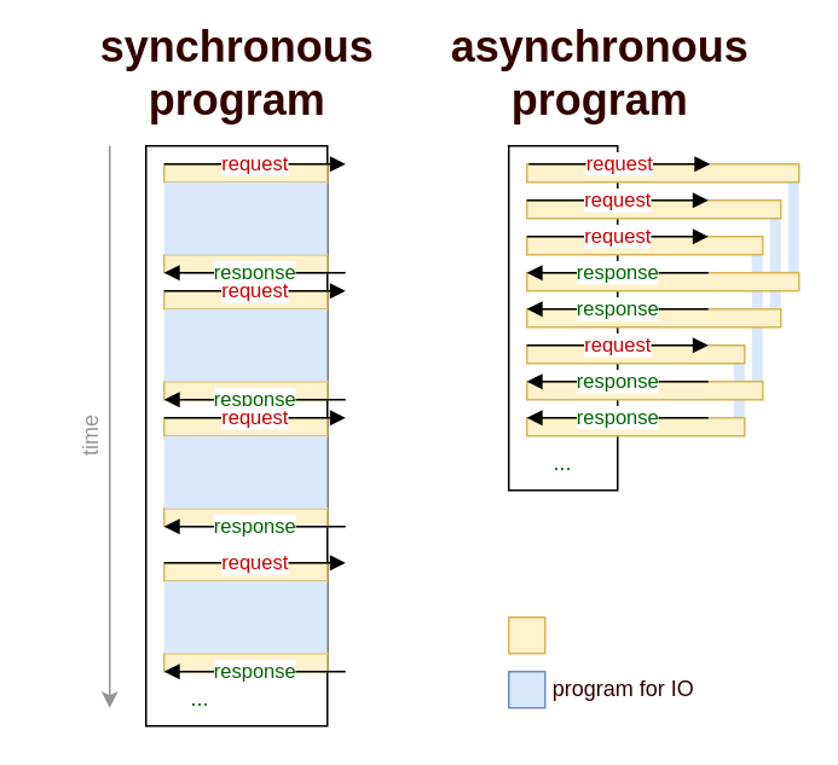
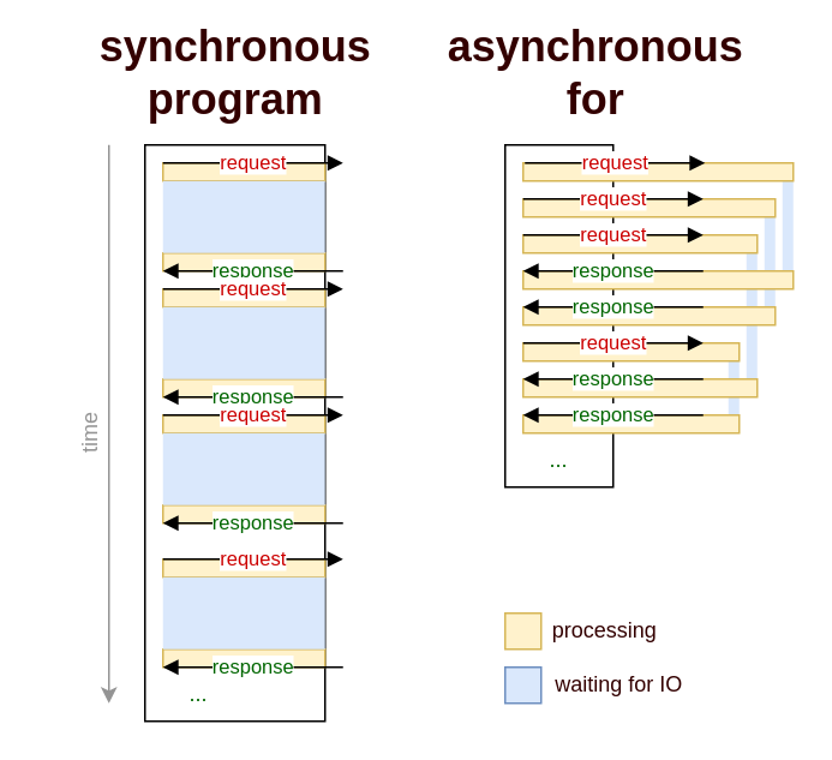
  <mxCell id="0" />
  <mxCell id="1" parent="0" />
  <mxCell id="2" value="" style="rounded=0;whiteSpace=wrap;html=1;strokeColor=none;fillColor=#dae8fc;" vertex="1" parent="1"><mxGeometry x="404" y="200" width="6" height="30" as="geometry" /></mxCell>
  <mxCell id="3" value="" style="rounded=0;whiteSpace=wrap;html=1;strokeColor=none;fillColor=#dae8fc;" vertex="1" parent="1"><mxGeometry x="414" y="140" width="6" height="70" as="geometry" /></mxCell>
  <mxCell id="4" value="" style="rounded=0;whiteSpace=wrap;html=1;strokeColor=none;fillColor=#dae8fc;" vertex="1" parent="1"><mxGeometry x="424" y="120" width="6" height="50" as="geometry" /></mxCell>
  <mxCell id="5" value="" style="rounded=0;whiteSpace=wrap;html=1;strokeColor=none;fillColor=#dae8fc;" vertex="1" parent="1"><mxGeometry x="434" y="100" width="6" height="50" as="geometry" /></mxCell>
  <mxCell id="6" value="" style="rounded=0;whiteSpace=wrap;html=1;" vertex="1" parent="1"><mxGeometry x="280" y="80" width="60" height="190" as="geometry" /></mxCell>
  <mxCell id="7" value="" style="rounded=0;whiteSpace=wrap;html=1;" vertex="1" parent="1"><mxGeometry x="80" y="80" width="100" height="320" as="geometry" /></mxCell>
  <mxCell id="8" value="" style="endArrow=classic;html=1;rounded=0;fontColor=#006600;strokeWidth=1;edgeStyle=orthogonalEdgeStyle;strokeColor=#949494;" edge="1" parent="1"><mxGeometry relative="1" as="geometry"><mxPoint x="60" y="80" as="sourcePoint" /><mxPoint x="60" y="390" as="targetPoint" /></mxGeometry></mxCell>
  <mxCell id="9" value="..." style="text;html=1;strokeColor=none;fillColor=none;align=center;verticalAlign=middle;whiteSpace=wrap;rounded=0;fontColor=#006600;" vertex="1" parent="1"><mxGeometry x="80" y="370" width="60" height="30" as="geometry" /></mxCell>
  <mxCell id="10" value="synchronous&lt;br&gt;program" style="text;strokeColor=none;fillColor=none;html=1;fontSize=24;fontStyle=1;verticalAlign=middle;align=center;fontColor=#330000;" vertex="1" parent="1"><mxGeometry x="80" y="20" width="100" height="40" as="geometry" /></mxCell>
- <mxCell id="11" value="asynchronous&lt;br&gt;program" style="text;strokeColor=none;fillColor=none;html=1;fontSize=24;fontStyle=1;verticalAlign=middle;align=center;fontColor=#330000;" vertex="1" parent="1"><mxGeometry x="280" y="20" width="100" height="40" as="geometry" /></mxCell>
+ <mxCell id="11" value="asynchronous&lt;br&gt;for" style="text;strokeColor=none;fillColor=none;html=1;fontSize=24;fontStyle=1;verticalAlign=middle;align=center;fontColor=#330000;" vertex="1" parent="1"><mxGeometry x="280" y="20" width="100" height="40" as="geometry" /></mxCell>
  <mxCell id="12" value="" style="rounded=0;whiteSpace=wrap;html=1;strokeColor=#d6b656;fillColor=#fff2cc;" vertex="1" parent="1"><mxGeometry x="280" y="340" width="20" height="20" as="geometry" /></mxCell>
+ <mxCell id="13" value="processing" style="text;html=1;align=center;verticalAlign=middle;resizable=0;points=[];autosize=1;strokeColor=none;fillColor=none;fontColor=#330000;" vertex="1" parent="1"><mxGeometry x="300" y="340" width="70" height="20" as="geometry" /></mxCell>
  <mxCell id="14" value="" style="group" vertex="1" connectable="0" parent="1"><mxGeometry x="100" y="100" width="220" height="120" as="geometry" /></mxCell>
  <mxCell id="15" value="" style="group" vertex="1" connectable="0" parent="14"><mxGeometry width="220" height="120" as="geometry" /></mxCell>
  <mxCell id="16" value="" style="group" vertex="1" connectable="0" parent="15"><mxGeometry x="-10" y="-10" width="110" height="70" as="geometry" /></mxCell>
  <mxCell id="17" value="" style="rounded=0;whiteSpace=wrap;html=1;strokeColor=#d6b656;fillColor=#fff2cc;" vertex="1" parent="16"><mxGeometry y="50" width="90" height="10" as="geometry" /></mxCell>
  <mxCell id="18" value="" style="rounded=0;whiteSpace=wrap;html=1;strokeColor=#d6b656;fillColor=#fff2cc;" vertex="1" parent="16"><mxGeometry width="90" height="10" as="geometry" /></mxCell>
  <mxCell id="19" value="request" style="endArrow=block;html=1;rounded=0;fontColor=#CC0000;edgeStyle=orthogonalEdgeStyle;strokeWidth=1;endFill=1;" edge="1" parent="16"><mxGeometry relative="1" as="geometry"><mxPoint as="sourcePoint" /><mxPoint x="100" as="targetPoint" /></mxGeometry></mxCell>
  <mxCell id="20" value="response" style="endArrow=none;html=1;rounded=0;fontColor=#006600;edgeStyle=orthogonalEdgeStyle;strokeWidth=1;endFill=0;startArrow=block;startFill=1;" edge="1" parent="16"><mxGeometry relative="1" as="geometry"><mxPoint y="60" as="sourcePoint" /><mxPoint x="100" y="60" as="targetPoint" /></mxGeometry></mxCell>
  <mxCell id="21" value="" style="rounded=0;whiteSpace=wrap;html=1;strokeColor=none;fillColor=#dae8fc;" vertex="1" parent="16"><mxGeometry y="10" width="90" height="40" as="geometry" /></mxCell>
  <mxCell id="22" value="" style="rounded=0;whiteSpace=wrap;html=1;strokeColor=#d6b656;fillColor=#fff2cc;" vertex="1" parent="15"><mxGeometry x="-10" y="110" width="90" height="10" as="geometry" /></mxCell>
  <mxCell id="23" value="" style="rounded=0;whiteSpace=wrap;html=1;strokeColor=#d6b656;fillColor=#fff2cc;" vertex="1" parent="15"><mxGeometry x="-10" y="60" width="90" height="10" as="geometry" /></mxCell>
  <mxCell id="24" value="request" style="endArrow=block;html=1;rounded=0;fontColor=#CC0000;edgeStyle=orthogonalEdgeStyle;strokeWidth=1;endFill=1;" edge="1" parent="15"><mxGeometry relative="1" as="geometry"><mxPoint x="-10" y="60" as="sourcePoint" /><mxPoint x="90" y="60" as="targetPoint" /></mxGeometry></mxCell>
  <mxCell id="25" value="response" style="endArrow=none;html=1;rounded=0;fontColor=#006600;edgeStyle=orthogonalEdgeStyle;strokeWidth=1;endFill=0;startArrow=block;startFill=1;" edge="1" parent="15"><mxGeometry relative="1" as="geometry"><mxPoint x="-10" y="120" as="sourcePoint" /><mxPoint x="90" y="120" as="targetPoint" /></mxGeometry></mxCell>
  <mxCell id="26" value="" style="rounded=0;whiteSpace=wrap;html=1;strokeColor=none;fillColor=#dae8fc;" vertex="1" parent="15"><mxGeometry x="-10" y="70" width="90" height="40" as="geometry" /></mxCell>
  <mxCell id="27" value="" style="rounded=0;whiteSpace=wrap;html=1;strokeColor=#d6b656;fillColor=#fff2cc;" vertex="1" parent="1"><mxGeometry x="90" y="280" width="90" height="10" as="geometry" /></mxCell>
  <mxCell id="28" value="" style="rounded=0;whiteSpace=wrap;html=1;strokeColor=#d6b656;fillColor=#fff2cc;" vertex="1" parent="1"><mxGeometry x="90" y="230" width="90" height="10" as="geometry" /></mxCell>
  <mxCell id="29" value="request" style="endArrow=block;html=1;rounded=0;fontColor=#CC0000;edgeStyle=orthogonalEdgeStyle;strokeWidth=1;endFill=1;" edge="1" parent="1"><mxGeometry relative="1" as="geometry"><mxPoint x="90" y="230" as="sourcePoint" /><mxPoint x="190" y="230" as="targetPoint" /></mxGeometry></mxCell>
  <mxCell id="30" value="response" style="endArrow=none;html=1;rounded=0;fontColor=#006600;edgeStyle=orthogonalEdgeStyle;strokeWidth=1;endFill=0;startArrow=block;startFill=1;" edge="1" parent="1"><mxGeometry relative="1" as="geometry"><mxPoint x="90" y="290" as="sourcePoint" /><mxPoint x="190" y="290" as="targetPoint" /></mxGeometry></mxCell>
  <mxCell id="31" value="" style="rounded=0;whiteSpace=wrap;html=1;strokeColor=none;fillColor=#dae8fc;" vertex="1" parent="1"><mxGeometry x="90" y="240" width="90" height="40" as="geometry" /></mxCell>
  <mxCell id="32" value="" style="rounded=0;whiteSpace=wrap;html=1;strokeColor=#d6b656;fillColor=#fff2cc;" vertex="1" parent="1"><mxGeometry x="90" y="360" width="90" height="10" as="geometry" /></mxCell>
  <mxCell id="33" value="" style="rounded=0;whiteSpace=wrap;html=1;strokeColor=#d6b656;fillColor=#fff2cc;" vertex="1" parent="1"><mxGeometry x="90" y="310" width="90" height="10" as="geometry" /></mxCell>
  <mxCell id="34" value="request" style="endArrow=block;html=1;rounded=0;fontColor=#CC0000;edgeStyle=orthogonalEdgeStyle;strokeWidth=1;endFill=1;" edge="1" parent="1"><mxGeometry relative="1" as="geometry"><mxPoint x="90" y="310" as="sourcePoint" /><mxPoint x="190" y="310" as="targetPoint" /></mxGeometry></mxCell>
  <mxCell id="35" value="response" style="endArrow=none;html=1;rounded=0;fontColor=#006600;edgeStyle=orthogonalEdgeStyle;strokeWidth=1;endFill=0;startArrow=block;startFill=1;" edge="1" parent="1"><mxGeometry relative="1" as="geometry"><mxPoint x="90" y="370" as="sourcePoint" /><mxPoint x="190" y="370" as="targetPoint" /></mxGeometry></mxCell>
  <mxCell id="36" value="" style="rounded=0;whiteSpace=wrap;html=1;strokeColor=none;fillColor=#dae8fc;" vertex="1" parent="1"><mxGeometry x="90" y="320" width="90" height="40" as="geometry" /></mxCell>
  <mxCell id="37" value="" style="rounded=0;whiteSpace=wrap;html=1;strokeColor=#d6b656;fillColor=#fff2cc;" vertex="1" parent="1"><mxGeometry x="290" y="90" width="150" height="10" as="geometry" /></mxCell>
  <mxCell id="38" value="request" style="endArrow=block;html=1;rounded=0;fontColor=#CC0000;edgeStyle=orthogonalEdgeStyle;strokeWidth=1;endFill=1;" edge="1" parent="1"><mxGeometry relative="1" as="geometry"><mxPoint x="291" y="90" as="sourcePoint" /><mxPoint x="391" y="90" as="targetPoint" /></mxGeometry></mxCell>
  <mxCell id="39" value="" style="rounded=0;whiteSpace=wrap;html=1;strokeColor=#d6b656;fillColor=#fff2cc;" vertex="1" parent="1"><mxGeometry x="290" y="130" width="130" height="10" as="geometry" /></mxCell>
  <mxCell id="40" value="request" style="endArrow=block;html=1;rounded=0;fontColor=#CC0000;edgeStyle=orthogonalEdgeStyle;strokeWidth=1;endFill=1;" edge="1" parent="1"><mxGeometry relative="1" as="geometry"><mxPoint x="290" y="130" as="sourcePoint" /><mxPoint x="390" y="130" as="targetPoint" /></mxGeometry></mxCell>
  <mxCell id="41" value="" style="rounded=0;whiteSpace=wrap;html=1;strokeColor=#d6b656;fillColor=#fff2cc;" vertex="1" parent="1"><mxGeometry x="290" y="110" width="140" height="10" as="geometry" /></mxCell>
  <mxCell id="42" value="request" style="endArrow=block;html=1;rounded=0;fontColor=#CC0000;edgeStyle=orthogonalEdgeStyle;strokeWidth=1;endFill=1;" edge="1" parent="1"><mxGeometry relative="1" as="geometry"><mxPoint x="290" y="110" as="sourcePoint" /><mxPoint x="390" y="110" as="targetPoint" /></mxGeometry></mxCell>
  <mxCell id="43" value="" style="rounded=0;whiteSpace=wrap;html=1;strokeColor=#d6b656;fillColor=#fff2cc;" vertex="1" parent="1"><mxGeometry x="290" y="150" width="150" height="10" as="geometry" /></mxCell>
  <mxCell id="44" value="response" style="endArrow=none;html=1;rounded=0;fontColor=#006600;edgeStyle=orthogonalEdgeStyle;strokeWidth=1;endFill=0;startArrow=block;startFill=1;" edge="1" parent="1"><mxGeometry relative="1" as="geometry"><mxPoint x="290" y="150" as="sourcePoint" /><mxPoint x="390" y="150" as="targetPoint" /></mxGeometry></mxCell>
  <mxCell id="45" value="" style="rounded=0;whiteSpace=wrap;html=1;strokeColor=#d6b656;fillColor=#fff2cc;" vertex="1" parent="1"><mxGeometry x="290" y="170" width="140" height="10" as="geometry" /></mxCell>
  <mxCell id="46" value="response" style="endArrow=none;html=1;rounded=0;fontColor=#006600;edgeStyle=orthogonalEdgeStyle;strokeWidth=1;endFill=0;startArrow=block;startFill=1;" edge="1" parent="1"><mxGeometry relative="1" as="geometry"><mxPoint x="290" y="170" as="sourcePoint" /><mxPoint x="390" y="170" as="targetPoint" /></mxGeometry></mxCell>
  <mxCell id="47" value="" style="rounded=0;whiteSpace=wrap;html=1;strokeColor=#d6b656;fillColor=#fff2cc;" vertex="1" parent="1"><mxGeometry x="290" y="190" width="120" height="10" as="geometry" /></mxCell>
  <mxCell id="48" value="request" style="endArrow=block;html=1;rounded=0;fontColor=#CC0000;edgeStyle=orthogonalEdgeStyle;strokeWidth=1;endFill=1;" edge="1" parent="1"><mxGeometry relative="1" as="geometry"><mxPoint x="290" y="190" as="sourcePoint" /><mxPoint x="390" y="190" as="targetPoint" /></mxGeometry></mxCell>
  <mxCell id="49" value="" style="rounded=0;whiteSpace=wrap;html=1;strokeColor=#d6b656;fillColor=#fff2cc;" vertex="1" parent="1"><mxGeometry x="290" y="210" width="130" height="10" as="geometry" /></mxCell>
  <mxCell id="50" value="response" style="endArrow=none;html=1;rounded=0;fontColor=#006600;edgeStyle=orthogonalEdgeStyle;strokeWidth=1;endFill=0;startArrow=block;startFill=1;" edge="1" parent="1"><mxGeometry relative="1" as="geometry"><mxPoint x="290" y="210" as="sourcePoint" /><mxPoint x="390" y="210" as="targetPoint" /></mxGeometry></mxCell>
  <mxCell id="51" value="" style="rounded=0;whiteSpace=wrap;html=1;strokeColor=#d6b656;fillColor=#fff2cc;" vertex="1" parent="1"><mxGeometry x="290" y="230" width="120" height="10" as="geometry" /></mxCell>
  <mxCell id="52" value="response" style="endArrow=none;html=1;rounded=0;fontColor=#006600;edgeStyle=orthogonalEdgeStyle;strokeWidth=1;endFill=0;startArrow=block;startFill=1;" edge="1" parent="1"><mxGeometry relative="1" as="geometry"><mxPoint x="290" y="230" as="sourcePoint" /><mxPoint x="390" y="230" as="targetPoint" /></mxGeometry></mxCell>
  <mxCell id="53" value="..." style="text;html=1;strokeColor=none;fillColor=none;align=center;verticalAlign=middle;whiteSpace=wrap;rounded=0;fontColor=#006600;" vertex="1" parent="1"><mxGeometry x="280" y="240" width="60" height="30" as="geometry" /></mxCell>
  <mxCell id="54" value="" style="rounded=0;whiteSpace=wrap;html=1;strokeColor=#6c8ebf;fillColor=#dae8fc;" vertex="1" parent="1"><mxGeometry x="280" y="370" width="20" height="20" as="geometry" /></mxCell>
- <mxCell id="55" value="program for IO" style="text;html=1;align=center;verticalAlign=middle;resizable=0;points=[];autosize=1;strokeColor=none;fillColor=none;fontColor=#330000;" vertex="1" parent="1"><mxGeometry x="298" y="370" width="90" height="20" as="geometry" /></mxCell>
+ <mxCell id="55" value="waiting for IO" style="text;html=1;align=center;verticalAlign=middle;resizable=0;points=[];autosize=1;strokeColor=none;fillColor=none;fontColor=#330000;" vertex="1" parent="1"><mxGeometry x="298" y="370" width="90" height="20" as="geometry" /></mxCell>
  <mxCell id="56" value="time" style="text;html=1;strokeColor=none;fillColor=none;align=center;verticalAlign=middle;whiteSpace=wrap;rounded=0;fontColor=#949494;rotation=-90;" vertex="1" parent="1"><mxGeometry x="20" y="225" width="60" height="30" as="geometry" /></mxCell>
